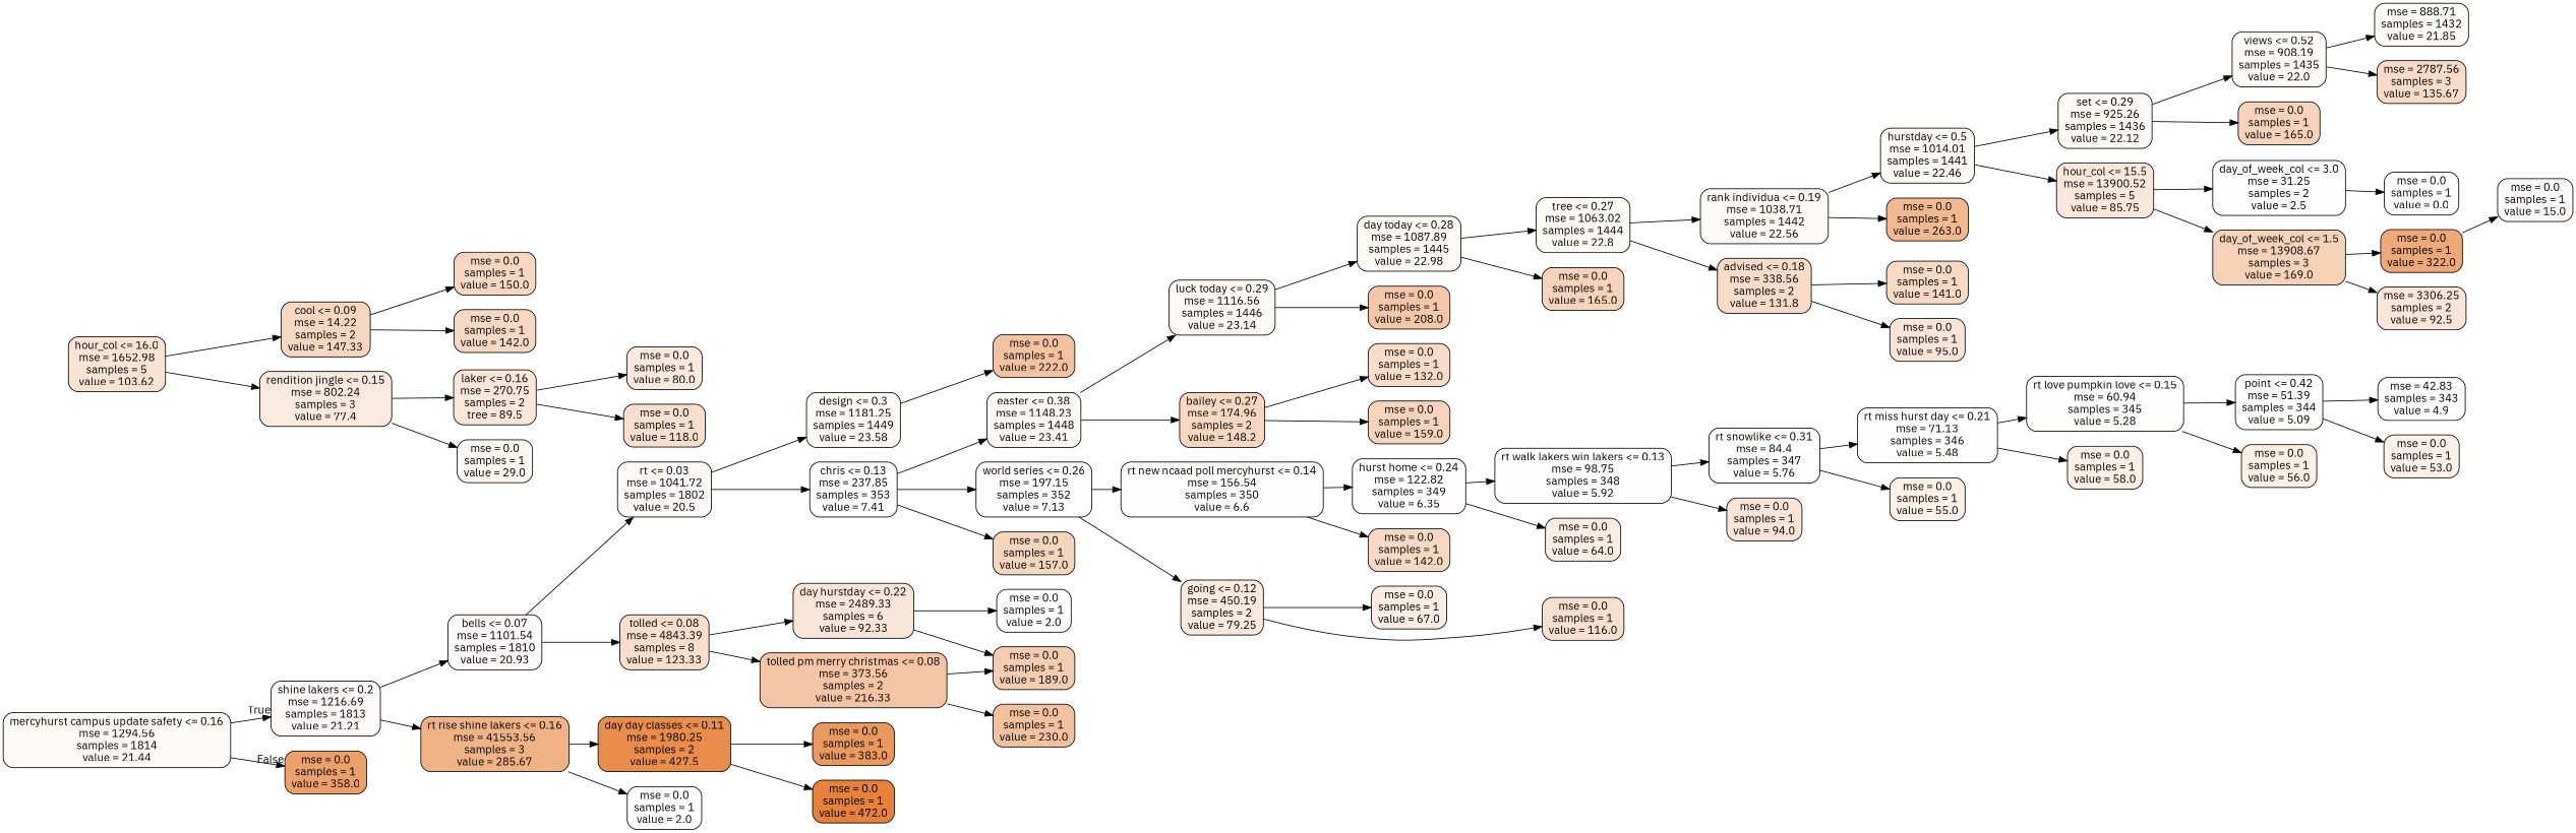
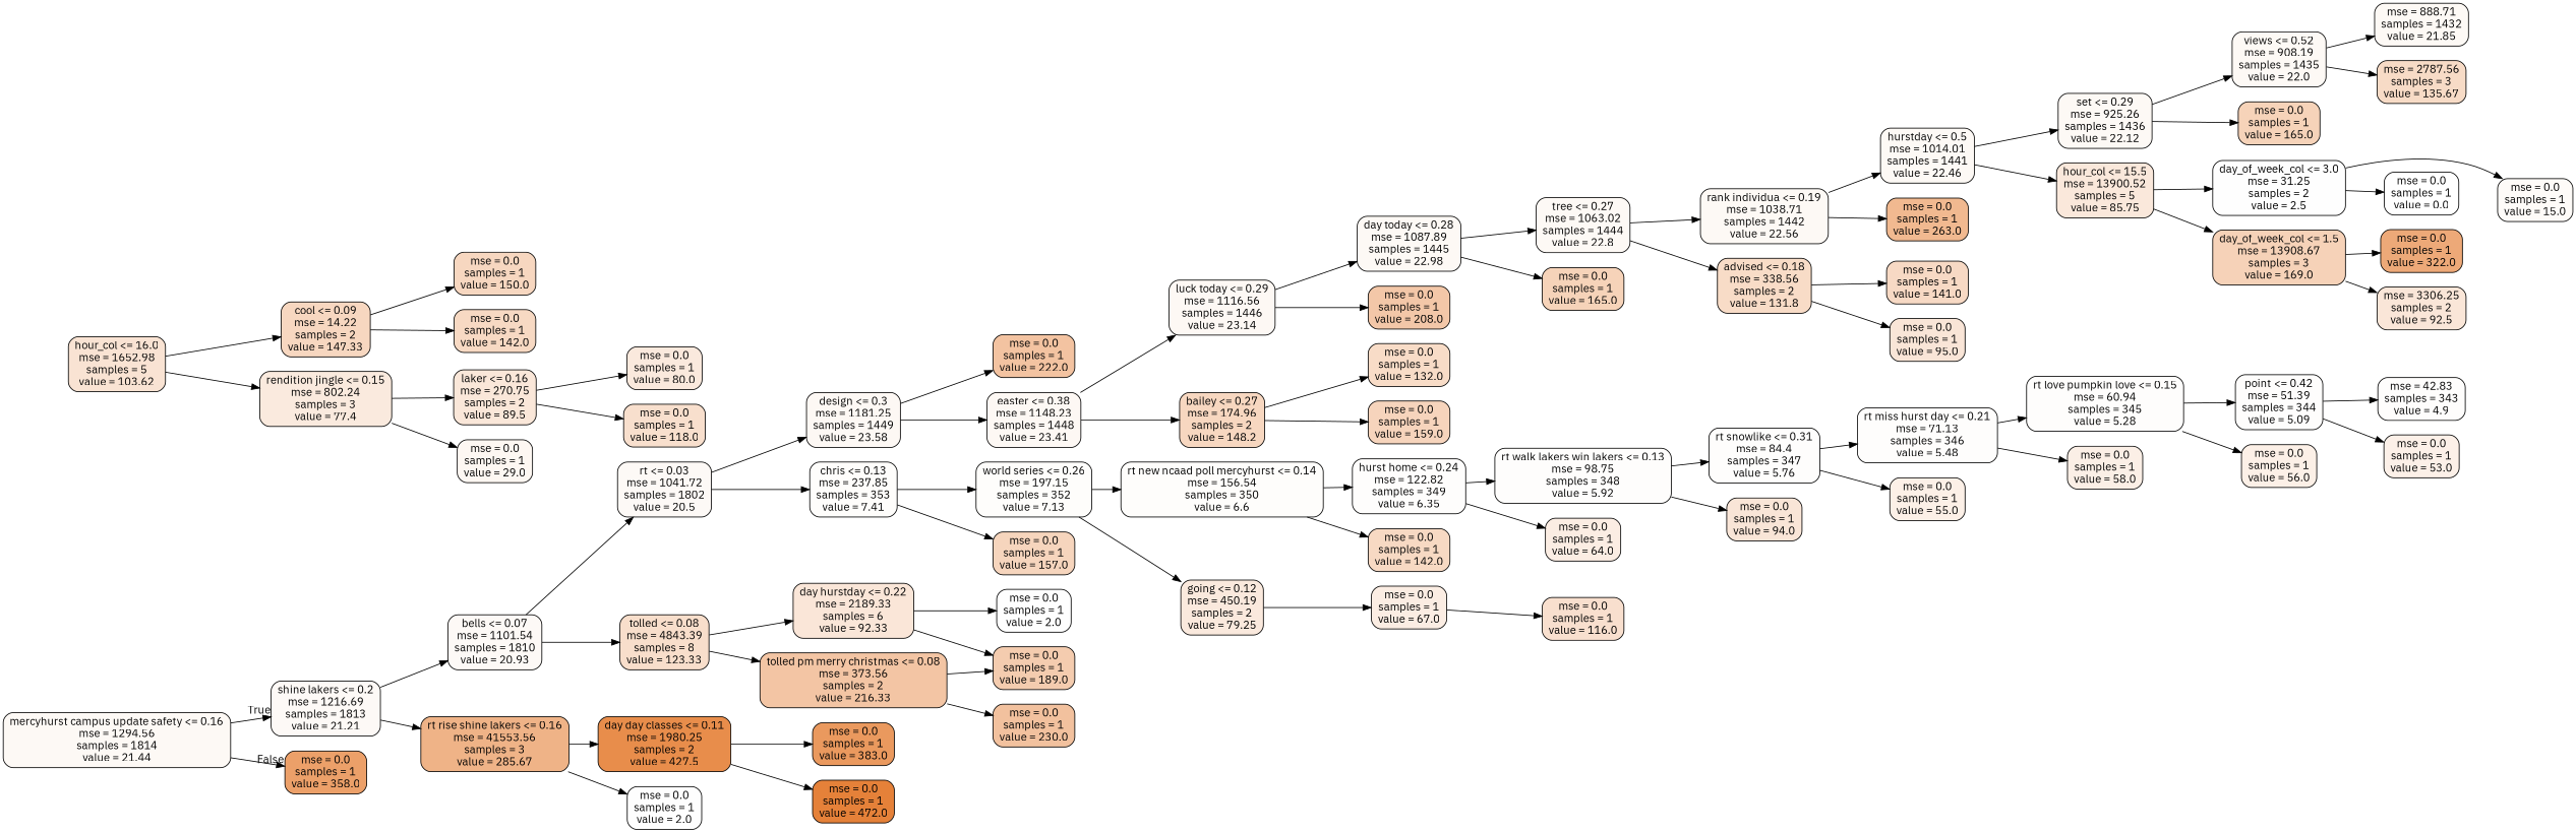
  digraph {
    fontname="IBM Plex Sans"
    rankdir=LR
    node [color=black fillcolor="#e581390c" fontname="IBM Plex Sans" shape=box style="filled, rounded"]
    edge [fontname="IBM Plex Sans"]
    n1 [label="mercyhurst campus update safety <= 0.16\nmse = 1294.56\nsamples = 1814\nvalue = 21.44"]
    n2 [fillcolor="#e581390b" label="shine lakers <= 0.2\nmse = 1216.69\nsamples = 1813\nvalue = 21.21"]
    n3 [fillcolor="#e58139c1" label="mse = 0.0\nsamples = 1\nvalue = 358.0"]
    n4 [fillcolor="#e581390b" label="bells <= 0.07\nmse = 1101.54\nsamples = 1810\nvalue = 20.93"]
    n5 [fillcolor="#e581399a" label="rt rise shine lakers <= 0.16\nmse = 41553.56\nsamples = 3\nvalue = 285.67"]
    n6 [fillcolor="#e581390b" label="rt <= 0.03\nmse = 1041.72\nsamples = 1802\nvalue = 20.5"]
    n7 [fillcolor="#e5813943" label="tolled <= 0.08\nmse = 4843.39\nsamples = 8\nvalue = 123.33"]
    n8 [fillcolor="#e58139e7" label="day day classes <= 0.11\nmse = 1980.25\nsamples = 2\nvalue = 427.5"]
    n9 [fillcolor="#e5813901" label="mse = 0.0\nsamples = 1\nvalue = 2.0"]
    n10 [fillcolor="#e581390d" label="design <= 0.3\nmse = 1181.25\nsamples = 1449\nvalue = 23.58"]
    n11 [fillcolor="#e5813904" label="chris <= 0.13\nmse = 237.85\nsamples = 353\nvalue = 7.41"]
-   n12 [fillcolor="#e5813932" label="day hurstday <= 0.22\nmse = 2489.33\nsamples = 6\nvalue = 92.33"]
+   n12 [fillcolor="#e5813932" label="day hurstday <= 0.22\nmse = 2189.33\nsamples = 6\nvalue = 92.33"]
    n13 [fillcolor="#e5813975" label="tolled pm merry christmas <= 0.08\nmse = 373.56\nsamples = 2\nvalue = 216.33"]
    n14 [fillcolor="#e581390d" label="easter <= 0.38\nmse = 1148.23\nsamples = 1448\nvalue = 23.41"]
    n15 [fillcolor="#e5813978" label="mse = 0.0\nsamples = 1\nvalue = 222.0"]
    n16 [fillcolor="#e5813904" label="world series <= 0.26\nmse = 197.15\nsamples = 352\nvalue = 7.13"]
    n17 [fillcolor="#e5813955" label="mse = 0.0\nsamples = 1\nvalue = 157.0"]
    n18 [fillcolor="#e581390d" label="luck today <= 0.29\nmse = 1116.56\nsamples = 1446\nvalue = 23.14"]
    n19 [fillcolor="#e5813950" label="bailey <= 0.27\nmse = 174.96\nsamples = 2\nvalue = 148.2"]
    n20 [label="day today <= 0.28\nmse = 1087.89\nsamples = 1445\nvalue = 22.98"]
    n21 [fillcolor="#e5813970" label="mse = 0.0\nsamples = 1\nvalue = 208.0"]
    n22 [fillcolor="#e5813947" label="mse = 0.0\nsamples = 1\nvalue = 132.0"]
    n23 [fillcolor="#e5813956" label="mse = 0.0\nsamples = 1\nvalue = 159.0"]
    n24 [label="tree <= 0.27\nmse = 1063.02\nsamples = 1444\nvalue = 22.8"]
    n25 [fillcolor="#e5813959" label="mse = 0.0\nsamples = 1\nvalue = 165.0"]
    n26 [label="rank individua <= 0.19\nmse = 1038.71\nsamples = 1442\nvalue = 22.56"]
    n27 [fillcolor="#e5813947" label="advised <= 0.18\nmse = 338.56\nsamples = 2\nvalue = 131.8"]
    n28 [label="hurstday <= 0.5\nmse = 1014.01\nsamples = 1441\nvalue = 22.46"]
    n29 [fillcolor="#e581398e" label="mse = 0.0\nsamples = 1\nvalue = 263.0"]
    n30 [fillcolor="#e581394c" label="mse = 0.0\nsamples = 1\nvalue = 141.0"]
    n31 [fillcolor="#e5813933" label="mse = 0.0\nsamples = 1\nvalue = 95.0"]
    n32 [label="set <= 0.29\nmse = 925.26\nsamples = 1436\nvalue = 22.12"]
    n33 [fillcolor="#e581392e" label="hour_col <= 15.5\nmse = 13900.52\nsamples = 5\nvalue = 85.75"]
    n34 [label="views <= 0.52\nmse = 908.19\nsamples = 1435\nvalue = 22.0"]
    n35 [fillcolor="#e5813959" label="mse = 0.0\nsamples = 1\nvalue = 165.0"]
    n36 [fillcolor="#e5813901" label="day_of_week_col <= 3.0\nmse = 31.25\nsamples = 2\nvalue = 2.5"]
    n37 [fillcolor="#e581395b" label="day_of_week_col <= 1.5\nmse = 13908.67\nsamples = 3\nvalue = 169.0"]
    n38 [label="mse = 888.71\nsamples = 1432\nvalue = 21.85"]
    n39 [fillcolor="#e5813949" label="mse = 2787.56\nsamples = 3\nvalue = 135.67"]
    n40 [fillcolor="#e5813908" label="mse = 0.0\nsamples = 1\nvalue = 15.0"]
    n41 [fillcolor="#e5813900" label="mse = 0.0\nsamples = 1\nvalue = 0.0"]
    n42 [fillcolor="#e58139ae" label="mse = 0.0\nsamples = 1\nvalue = 322.0"]
    n43 [fillcolor="#e5813932" label="mse = 3306.25\nsamples = 2\nvalue = 92.5"]
    n44 [fillcolor="#e5813904" label="rt new ncaad poll mercyhurst <= 0.14\nmse = 156.54\nsamples = 350\nvalue = 6.6"]
    n45 [fillcolor="#e581392b" label="going <= 0.12\nmse = 450.19\nsamples = 2\nvalue = 79.25"]
    n46 [fillcolor="#e5813903" label="hurst home <= 0.24\nmse = 122.82\nsamples = 349\nvalue = 6.35"]
    n47 [fillcolor="#e581394d" label="mse = 0.0\nsamples = 1\nvalue = 142.0"]
    n48 [fillcolor="#e5813924" label="mse = 0.0\nsamples = 1\nvalue = 67.0"]
    n49 [fillcolor="#e581393f" label="mse = 0.0\nsamples = 1\nvalue = 116.0"]
    n50 [fillcolor="#e5813903" label="rt walk lakers win lakers <= 0.13\nmse = 98.75\nsamples = 348\nvalue = 5.92"]
    n51 [fillcolor="#e5813923" label="mse = 0.0\nsamples = 1\nvalue = 64.0"]
    n52 [fillcolor="#e5813903" label="rt snowlike <= 0.31\nmse = 84.4\nsamples = 347\nvalue = 5.76"]
    n53 [fillcolor="#e5813933" label="mse = 0.0\nsamples = 1\nvalue = 94.0"]
    n54 [fillcolor="#e5813903" label="rt miss hurst day <= 0.21\nmse = 71.13\nsamples = 346\nvalue = 5.48"]
    n55 [fillcolor="#e581391e" label="mse = 0.0\nsamples = 1\nvalue = 55.0"]
    n56 [fillcolor="#e5813903" label="rt love pumpkin love <= 0.15\nmse = 60.94\nsamples = 345\nvalue = 5.28"]
    n57 [fillcolor="#e581391f" label="mse = 0.0\nsamples = 1\nvalue = 58.0"]
    n58 [fillcolor="#e5813903" label="point <= 0.42\nmse = 51.39\nsamples = 344\nvalue = 5.09"]
    n59 [fillcolor="#e581391e" label="mse = 0.0\nsamples = 1\nvalue = 56.0"]
    n60 [fillcolor="#e5813903" label="mse = 42.83\nsamples = 343\nvalue = 4.9"]
    n61 [fillcolor="#e581391d" label="mse = 0.0\nsamples = 1\nvalue = 53.0"]
    n62 [fillcolor="#e5813901" label="mse = 0.0\nsamples = 1\nvalue = 2.0"]
    n63 [fillcolor="#e5813966" label="mse = 0.0\nsamples = 1\nvalue = 189.0"]
    n64 [fillcolor="#e581397c" label="mse = 0.0\nsamples = 1\nvalue = 230.0"]
    n65 [fillcolor="#e5813938" label="hour_col <= 16.0\nmse = 1652.98\nsamples = 5\nvalue = 103.62"]
    n66 [fillcolor="#e5813950" label="cool <= 0.09\nmse = 14.22\nsamples = 2\nvalue = 147.33"]
    n67 [fillcolor="#e581392a" label="rendition jingle <= 0.15\nmse = 802.24\nsamples = 3\nvalue = 77.4"]
    n68 [fillcolor="#e5813951" label="mse = 0.0\nsamples = 1\nvalue = 150.0"]
    n69 [fillcolor="#e581394d" label="mse = 0.0\nsamples = 1\nvalue = 142.0"]
-   n70 [fillcolor="#e5813930" label="laker <= 0.16\nmse = 270.75\nsamples = 2\ntree = 89.5"]
+   n70 [fillcolor="#e5813930" label="laker <= 0.16\nmse = 270.75\nsamples = 2\nvalue = 89.5"]
    n71 [fillcolor="#e5813910" label="mse = 0.0\nsamples = 1\nvalue = 29.0"]
    n72 [fillcolor="#e581392b" label="mse = 0.0\nsamples = 1\nvalue = 80.0"]
    n73 [fillcolor="#e5813940" label="mse = 0.0\nsamples = 1\nvalue = 118.0"]
    n74 [fillcolor="#e58139cf" label="mse = 0.0\nsamples = 1\nvalue = 383.0"]
    n75 [fillcolor="#e58139ff" label="mse = 0.0\nsamples = 1\nvalue = 472.0"]
    n1 -> n2 [headlabel=True labelangle=45 labeldistance=2.5]
    n1 -> n3 [headlabel=False labelangle=-45 labeldistance=2.5]
    n2 -> n4
    n2 -> n5
    n4 -> n6
    n4 -> n7
    n5 -> n8
    n5 -> n9
    n6 -> n10
    n6 -> n11
    n7 -> n12
    n7 -> n13
    n8 -> n74
    n8 -> n75
-   n11 -> n14
+   n10 -> n14
    n10 -> n15
    n11 -> n16
    n11 -> n17
    n12 -> n62
    n12 -> n63
    n13 -> n63
    n13 -> n64
    n14 -> n18
    n14 -> n19
    n16 -> n44
    n16 -> n45
    n18 -> n20
    n18 -> n21
    n19 -> n22
    n19 -> n23
    n20 -> n24
    n20 -> n25
    n24 -> n26
    n24 -> n27
    n26 -> n28
    n26 -> n29
    n27 -> n30
    n27 -> n31
    n28 -> n32
    n28 -> n33
    n32 -> n34
    n32 -> n35
    n33 -> n36
    n33 -> n37
    n34 -> n38
    n34 -> n39
-   n42 -> n40
+   n36 -> n40
    n36 -> n41
    n37 -> n42
    n37 -> n43
    n44 -> n46
    n44 -> n47
    n45 -> n48
-   n45 -> n49
+   n48 -> n49
    n46 -> n50
    n46 -> n51
    n50 -> n52
    n50 -> n53
    n52 -> n54
    n52 -> n55
    n54 -> n56
    n54 -> n57
    n56 -> n58
    n56 -> n59
    n58 -> n60
    n58 -> n61
    n65 -> n66
    n65 -> n67
    n66 -> n68
    n66 -> n69
    n67 -> n70
    n67 -> n71
    n70 -> n72
    n70 -> n73
  }
